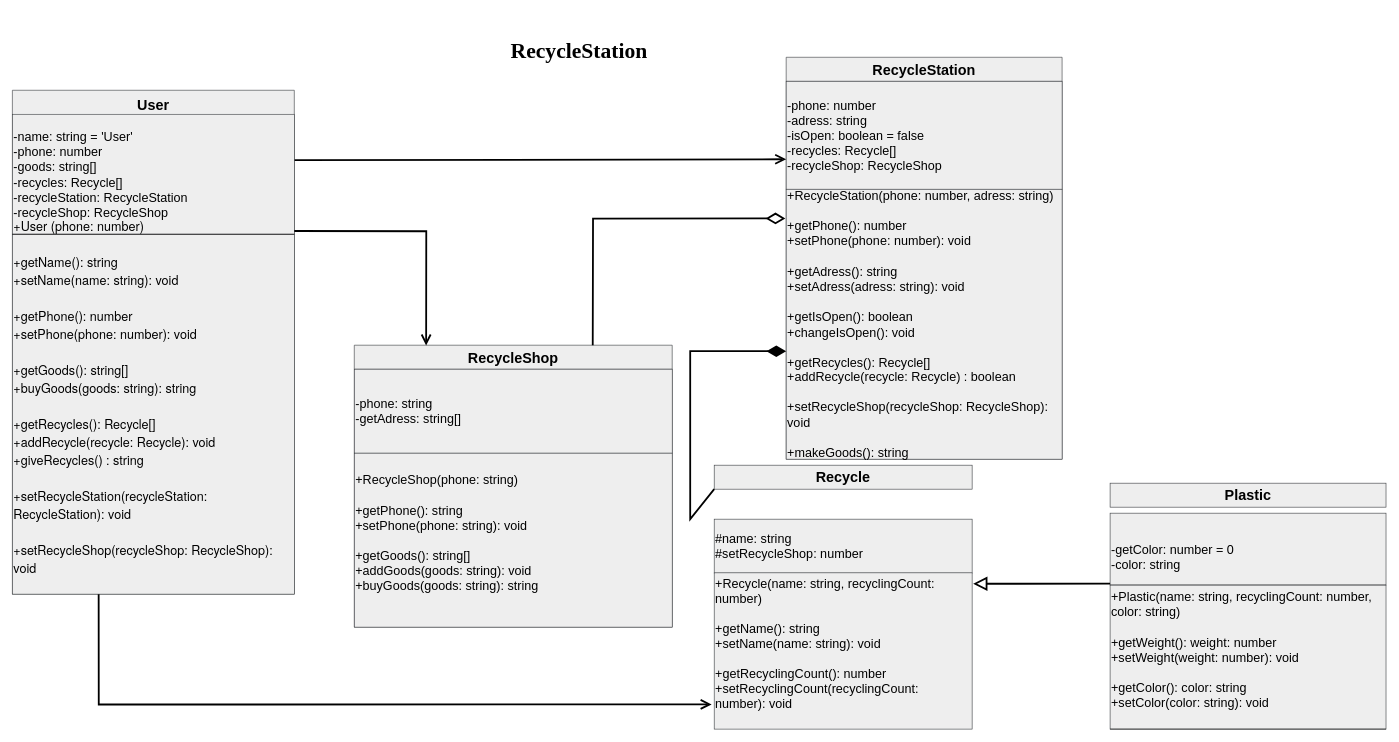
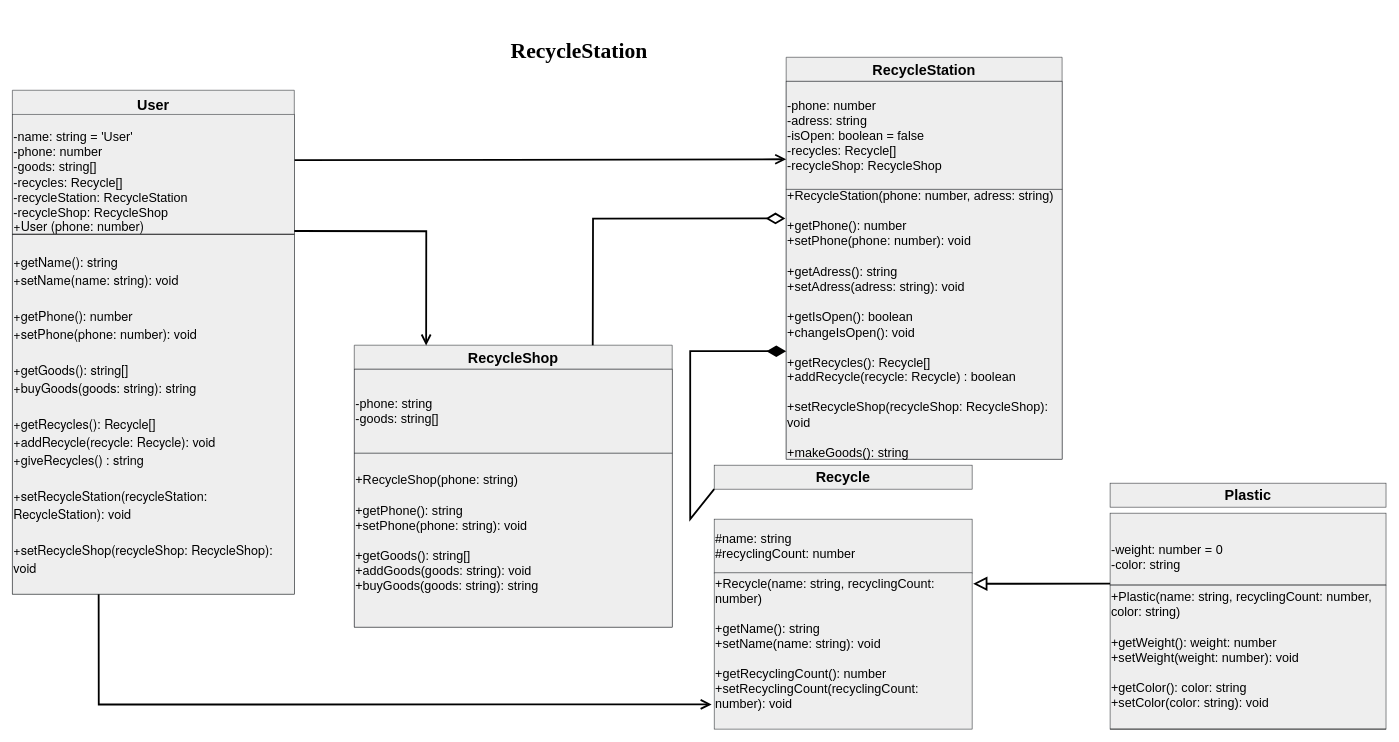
  <mxCell id="0" />
  <mxCell id="1" parent="0" />
  <mxCell id="2" value="User" style="swimlane;fontStyle=1;align=center;verticalAlign=top;childLayout=stackLayout;horizontal=1;startSize=40;horizontalStack=0;resizeParent=1;resizeLast=0;collapsible=1;marginBottom=0;rounded=0;shadow=0;strokeWidth=1;fillColor=#eeeeee;strokeColor=#36393d;spacing=5;swimlaneLine=0;fontSize=24;" parent="1" vertex="1"><mxGeometry x="20" y="150" width="470" height="840" as="geometry"><mxRectangle x="230" y="140" width="160" height="26" as="alternateBounds" /></mxGeometry></mxCell>
  <mxCell id="3" value="&lt;font style=&quot;font-size: 21px&quot;&gt;-name: string = 'User'&lt;br&gt;-phone: number&lt;br&gt;-goods: string[]&lt;br&gt;-recycles: Recycle[]&lt;br&gt;-recycleStation: RecycleStation&lt;br&gt;-recycleShop: RecycleShop&lt;br&gt;&lt;/font&gt;" style="text;html=1;align=left;verticalAlign=middle;whiteSpace=wrap;rounded=0;labelBackgroundColor=none;labelBorderColor=none;fillColor=#eeeeee;strokeColor=#36393d;" vertex="1" parent="2"><mxGeometry y="40" width="470" height="200" as="geometry" /></mxCell>
  <mxCell id="4" value="&lt;p class=&quot;p1&quot; style=&quot;margin: 0px ; font-stretch: normal ; line-height: normal ; font-family: &amp;#34;helvetica neue&amp;#34; ; font-size: 21px&quot;&gt;&lt;font style=&quot;font-size: 21px&quot;&gt;+User (phone: number)&lt;/font&gt;&lt;/p&gt;&lt;p class=&quot;p1&quot; style=&quot;margin: 0px ; font-stretch: normal ; line-height: normal ; font-family: &amp;#34;helvetica neue&amp;#34; ; font-size: 21px&quot;&gt;&lt;font style=&quot;font-size: 21px&quot;&gt;&lt;br&gt;&lt;/font&gt;&lt;/p&gt;&lt;p class=&quot;p1&quot; style=&quot;margin: 0px ; font-stretch: normal ; line-height: normal ; font-family: &amp;#34;helvetica neue&amp;#34; ; font-size: 21px&quot;&gt;&lt;font style=&quot;font-size: 21px&quot;&gt;+getName(): string&lt;/font&gt;&lt;/p&gt;&lt;p class=&quot;p1&quot; style=&quot;margin: 0px ; font-stretch: normal ; line-height: normal ; font-family: &amp;#34;helvetica neue&amp;#34; ; font-size: 21px&quot;&gt;&lt;font style=&quot;font-size: 21px&quot;&gt;+setName(name: string): void&lt;/font&gt;&lt;/p&gt;&lt;p class=&quot;p1&quot; style=&quot;margin: 0px ; font-stretch: normal ; line-height: normal ; font-family: &amp;#34;helvetica neue&amp;#34; ; font-size: 21px&quot;&gt;&lt;font style=&quot;font-size: 21px&quot;&gt;&lt;br&gt;&lt;/font&gt;&lt;/p&gt;&lt;p class=&quot;p1&quot; style=&quot;margin: 0px ; font-stretch: normal ; line-height: normal ; font-family: &amp;#34;helvetica neue&amp;#34; ; font-size: 21px&quot;&gt;&lt;font style=&quot;font-size: 21px&quot;&gt;+getPhone(): number&lt;/font&gt;&lt;/p&gt;&lt;p class=&quot;p1&quot; style=&quot;margin: 0px ; font-stretch: normal ; line-height: normal ; font-family: &amp;#34;helvetica neue&amp;#34; ; font-size: 21px&quot;&gt;&lt;font style=&quot;font-size: 21px&quot;&gt;+setPhone(phone: number): void&lt;/font&gt;&lt;/p&gt;&lt;p class=&quot;p1&quot; style=&quot;margin: 0px ; font-stretch: normal ; line-height: normal ; font-family: &amp;#34;helvetica neue&amp;#34; ; font-size: 21px&quot;&gt;&lt;font style=&quot;font-size: 21px&quot;&gt;&lt;br&gt;&lt;/font&gt;&lt;/p&gt;&lt;p class=&quot;p1&quot; style=&quot;margin: 0px ; font-stretch: normal ; line-height: normal ; font-family: &amp;#34;helvetica neue&amp;#34; ; font-size: 21px&quot;&gt;&lt;font style=&quot;font-size: 21px&quot;&gt;&lt;/font&gt;&lt;/p&gt;&lt;p class=&quot;p1&quot; style=&quot;margin: 0px ; font-stretch: normal ; line-height: normal ; font-family: &amp;#34;helvetica neue&amp;#34; ; font-size: 21px&quot;&gt;+getGoods(): string[]&lt;/p&gt;&lt;p class=&quot;p1&quot; style=&quot;margin: 0px ; font-stretch: normal ; line-height: normal ; font-family: &amp;#34;helvetica neue&amp;#34; ; font-size: 21px&quot;&gt;+buyGoods(goods: string): string&lt;/p&gt;&lt;p class=&quot;p1&quot; style=&quot;margin: 0px ; font-stretch: normal ; line-height: normal ; font-family: &amp;#34;helvetica neue&amp;#34; ; font-size: 21px&quot;&gt;&lt;br&gt;&lt;/p&gt;&lt;p class=&quot;p1&quot; style=&quot;margin: 0px ; font-stretch: normal ; line-height: normal ; font-family: &amp;#34;helvetica neue&amp;#34; ; font-size: 21px&quot;&gt;+getRecycles(): Recycle[]&lt;/p&gt;&lt;p class=&quot;p1&quot; style=&quot;margin: 0px ; font-stretch: normal ; line-height: normal ; font-family: &amp;#34;helvetica neue&amp;#34; ; font-size: 21px&quot;&gt;+addRecycle(recycle: Recycle): void&lt;br&gt;&lt;/p&gt;&lt;p class=&quot;p1&quot; style=&quot;margin: 0px ; font-stretch: normal ; line-height: normal ; font-family: &amp;#34;helvetica neue&amp;#34; ; font-size: 21px&quot;&gt;+giveRecycles() : string&lt;/p&gt;&lt;p class=&quot;p1&quot; style=&quot;margin: 0px ; font-stretch: normal ; line-height: normal ; font-family: &amp;#34;helvetica neue&amp;#34; ; font-size: 21px&quot;&gt;&lt;br&gt;&lt;/p&gt;&lt;p class=&quot;p1&quot; style=&quot;margin: 0px ; font-stretch: normal ; line-height: normal ; font-family: &amp;#34;helvetica neue&amp;#34; ; font-size: 21px&quot;&gt;+setRecycleStation(recycleStation: RecycleStation): void&lt;br&gt;&lt;/p&gt;&lt;p class=&quot;p1&quot; style=&quot;margin: 0px ; font-stretch: normal ; line-height: normal ; font-family: &amp;#34;helvetica neue&amp;#34; ; font-size: 21px&quot;&gt;&lt;br&gt;&lt;/p&gt;&lt;p class=&quot;p1&quot; style=&quot;margin: 0px ; font-stretch: normal ; line-height: normal ; font-family: &amp;#34;helvetica neue&amp;#34; ; font-size: 21px&quot;&gt;+setRecycleShop(recycleShop: RecycleShop): void&lt;/p&gt;&lt;p class=&quot;p1&quot; style=&quot;margin: 0px ; font-stretch: normal ; line-height: normal ; font-family: &amp;#34;helvetica neue&amp;#34; ; font-size: 21px&quot;&gt;&lt;br&gt;&lt;/p&gt;&lt;p class=&quot;p1&quot; style=&quot;margin: 0px ; font-stretch: normal ; line-height: normal ; font-family: &amp;#34;helvetica neue&amp;#34; ; font-size: 21px&quot;&gt;&lt;br&gt;&lt;/p&gt;" style="text;html=1;strokeColor=#36393d;fillColor=#eeeeee;align=left;verticalAlign=middle;whiteSpace=wrap;rounded=0;labelBackgroundColor=none;labelBorderColor=none;fontSize=12;" vertex="1" parent="2"><mxGeometry y="240" width="470" height="600" as="geometry" /></mxCell>
  <mxCell id="5" value="" style="endArrow=none;html=1;rounded=0;exitX=0;exitY=1;exitDx=0;exitDy=0;entryX=1;entryY=1;entryDx=0;entryDy=0;" edge="1" parent="2" source="3" target="3"><mxGeometry width="50" height="50" relative="1" as="geometry"><mxPoint x="120" y="50" as="sourcePoint" /><mxPoint x="170" as="targetPoint" /></mxGeometry></mxCell>
  <mxCell id="6" style="edgeStyle=orthogonalEdgeStyle;rounded=0;orthogonalLoop=1;jettySize=auto;html=1;exitX=0.5;exitY=1;exitDx=0;exitDy=0;fontFamily=Times New Roman;fontSize=20;" edge="1" parent="2" source="4" target="4"><mxGeometry relative="1" as="geometry" /></mxCell>
  <mxCell id="7" value="RecycleShop" style="swimlane;fontStyle=1;align=center;verticalAlign=top;childLayout=stackLayout;horizontal=1;startSize=40;horizontalStack=0;resizeParent=1;resizeLast=0;collapsible=1;marginBottom=0;rounded=0;shadow=0;strokeWidth=1;fillColor=#eeeeee;strokeColor=#36393d;fontSize=24;" parent="1" vertex="1"><mxGeometry x="590" y="575" width="530" height="470" as="geometry"><mxRectangle x="130" y="380" width="160" height="26" as="alternateBounds" /></mxGeometry></mxCell>
- <mxCell id="8" value="&lt;font style=&quot;font-size: 21px&quot;&gt;-phone: string&lt;br&gt;-getAdress: string[]&lt;br&gt;&lt;/font&gt;" style="text;html=1;strokeColor=#36393d;fillColor=#eeeeee;align=left;verticalAlign=middle;whiteSpace=wrap;rounded=0;labelBackgroundColor=none;labelBorderColor=none;fontSize=12;" vertex="1" parent="7"><mxGeometry y="40" width="530" height="140" as="geometry" /></mxCell>
+ <mxCell id="8" value="&lt;font style=&quot;font-size: 21px&quot;&gt;-phone: string&lt;br&gt;-goods: string[]&lt;br&gt;&lt;/font&gt;" style="text;html=1;strokeColor=#36393d;fillColor=#eeeeee;align=left;verticalAlign=middle;whiteSpace=wrap;rounded=0;labelBackgroundColor=none;labelBorderColor=none;fontSize=12;" vertex="1" parent="7"><mxGeometry y="40" width="530" height="140" as="geometry" /></mxCell>
  <mxCell id="9" value="&lt;font style=&quot;font-size: 21px&quot;&gt;+RecycleShop(phone: string)&lt;br&gt;&lt;br&gt;+getPhone(): string&lt;br&gt;+setPhone(phone: string): void&lt;br&gt;&lt;br&gt;+getGoods(): string[]&lt;br&gt;+addGoods(goods: string): void&lt;br&gt;+buyGoods(goods: string): string&lt;br&gt;&lt;br&gt;&lt;/font&gt;" style="text;html=1;strokeColor=#36393d;fillColor=#eeeeee;align=left;verticalAlign=middle;whiteSpace=wrap;rounded=0;labelBackgroundColor=none;labelBorderColor=none;fontSize=12;" vertex="1" parent="7"><mxGeometry y="180" width="530" height="290" as="geometry" /></mxCell>
  <mxCell id="10" style="edgeStyle=orthogonalEdgeStyle;rounded=0;orthogonalLoop=1;jettySize=auto;html=1;exitX=0.5;exitY=1;exitDx=0;exitDy=0;fontFamily=Times New Roman;fontSize=20;" edge="1" parent="7" source="9" target="9"><mxGeometry relative="1" as="geometry" /></mxCell>
  <mxCell id="11" value="RecycleStation" style="swimlane;fontStyle=1;align=center;verticalAlign=top;childLayout=stackLayout;horizontal=1;startSize=40;horizontalStack=0;resizeParent=1;resizeLast=0;collapsible=1;marginBottom=0;rounded=0;shadow=0;strokeWidth=1;fillColor=#eeeeee;strokeColor=#36393d;fontSize=24;" parent="1" vertex="1"><mxGeometry x="1310" y="95" width="460" height="670" as="geometry"><mxRectangle x="550" y="140" width="160" height="26" as="alternateBounds" /></mxGeometry></mxCell>
  <mxCell id="12" value="&lt;font style=&quot;font-size: 21px&quot;&gt;-phone: number&lt;br&gt;&lt;/font&gt;&lt;div style=&quot;font-size: 21px&quot;&gt;&lt;span&gt;&lt;font style=&quot;font-size: 21px&quot;&gt;-adress: string&lt;/font&gt;&lt;/span&gt;&lt;/div&gt;&lt;div style=&quot;font-size: 21px&quot;&gt;&lt;font style=&quot;font-size: 21px&quot;&gt;-isOpen: boolean = false&lt;/font&gt;&lt;/div&gt;&lt;div style=&quot;font-size: 21px&quot;&gt;&lt;font style=&quot;font-size: 21px&quot;&gt;-recycles: Recycle[]&lt;/font&gt;&lt;/div&gt;&lt;div style=&quot;font-size: 21px&quot;&gt;&lt;font style=&quot;font-size: 21px&quot;&gt;-recycleShop: RecycleShop&lt;/font&gt;&lt;/div&gt;" style="text;html=1;strokeColor=#36393d;fillColor=#eeeeee;align=left;verticalAlign=middle;whiteSpace=wrap;rounded=0;labelBackgroundColor=none;labelBorderColor=none;fontSize=12;" vertex="1" parent="11"><mxGeometry y="40" width="460" height="180" as="geometry" /></mxCell>
  <mxCell id="13" value="&lt;font style=&quot;font-size: 21px&quot;&gt;+RecycleStation(phone: number, adress: string)&lt;br&gt;&lt;br&gt;+getPhone(): number&lt;br&gt;+setPhone(phone: number): void&lt;br&gt;&lt;br&gt;+getAdress(): string&lt;br&gt;+setAdress(adress: string): void&lt;br&gt;&lt;br&gt;+getIsOpen(): boolean&lt;br&gt;+changeIsOpen(): void&lt;br&gt;&lt;br&gt;+getRecycles(): Recycle[]&lt;br&gt;+addRecycle(recycle: Recycle) : boolean&lt;br&gt;&lt;br&gt;+setRecycleShop(recycleShop: RecycleShop): void&lt;br&gt;&lt;br&gt;+makeGoods(): string&lt;br&gt;&lt;/font&gt;" style="text;html=1;strokeColor=#36393d;fillColor=#eeeeee;align=left;verticalAlign=middle;whiteSpace=wrap;rounded=0;labelBackgroundColor=none;labelBorderColor=none;fontSize=12;" vertex="1" parent="11"><mxGeometry y="220" width="460" height="450" as="geometry" /></mxCell>
  <mxCell id="14" value="&lt;b&gt;&lt;font style=&quot;font-size: 24px&quot;&gt;Recycle&lt;/font&gt;&lt;/b&gt;" style="text;html=1;strokeColor=#36393d;fillColor=#eeeeee;align=center;verticalAlign=middle;whiteSpace=wrap;rounded=0;labelBackgroundColor=none;labelBorderColor=none;fontSize=12;" vertex="1" parent="1"><mxGeometry x="1190" y="775" width="430" height="40" as="geometry" /></mxCell>
- <mxCell id="15" value="&lt;span style=&quot;font-size: 21px&quot;&gt;&lt;br&gt;#name: string&lt;/span&gt;&lt;span style=&quot;font-size: 21px&quot;&gt;&lt;br&gt;#setRecycleShop: number&lt;br&gt;&lt;br&gt;&lt;/span&gt;" style="text;html=1;strokeColor=#36393d;fillColor=#eeeeee;align=left;verticalAlign=middle;whiteSpace=wrap;rounded=0;labelBackgroundColor=none;labelBorderColor=none;fontSize=12;" vertex="1" parent="1"><mxGeometry x="1190" y="865" width="430" height="90" as="geometry" /></mxCell>
+ <mxCell id="15" value="&lt;span style=&quot;font-size: 21px&quot;&gt;&lt;br&gt;#name: string&lt;/span&gt;&lt;span style=&quot;font-size: 21px&quot;&gt;&lt;br&gt;#recyclingCount: number&lt;br&gt;&lt;br&gt;&lt;/span&gt;" style="text;html=1;strokeColor=#36393d;fillColor=#eeeeee;align=left;verticalAlign=middle;whiteSpace=wrap;rounded=0;labelBackgroundColor=none;labelBorderColor=none;fontSize=12;" vertex="1" parent="1"><mxGeometry x="1190" y="865" width="430" height="90" as="geometry" /></mxCell>
  <mxCell id="16" value="&lt;div style=&quot;font-size: 21px&quot;&gt;&lt;font style=&quot;font-size: 21px&quot;&gt;+Recycle(name: string, recyclingCount: number)&lt;/font&gt;&lt;/div&gt;&lt;div style=&quot;font-size: 21px&quot;&gt;&lt;font style=&quot;font-size: 21px&quot;&gt;&lt;br&gt;&lt;/font&gt;&lt;/div&gt;&lt;div style=&quot;font-size: 21px&quot;&gt;&lt;font style=&quot;font-size: 21px&quot;&gt;+getName(): string&lt;/font&gt;&lt;/div&gt;&lt;div style=&quot;font-size: 21px&quot;&gt;&lt;font style=&quot;font-size: 21px&quot;&gt;+setName(name: string): void&lt;/font&gt;&lt;/div&gt;&lt;div style=&quot;font-size: 21px&quot;&gt;&lt;font style=&quot;font-size: 21px&quot;&gt;&lt;br&gt;&lt;/font&gt;&lt;/div&gt;&lt;div style=&quot;font-size: 21px&quot;&gt;+getRecyclingCount(): number&lt;/div&gt;&lt;div style=&quot;font-size: 21px&quot;&gt;+setRecyclingCount(recyclingCount: number): void&lt;/div&gt;&lt;div style=&quot;font-size: 21px&quot;&gt;&lt;br&gt;&lt;/div&gt;" style="text;html=1;strokeColor=#36393d;fillColor=#eeeeee;align=left;verticalAlign=middle;whiteSpace=wrap;rounded=0;labelBackgroundColor=none;labelBorderColor=none;fontSize=12;" vertex="1" parent="1"><mxGeometry x="1190" y="954.5" width="430" height="260.5" as="geometry" /></mxCell>
  <mxCell id="17" value="&lt;b&gt;&lt;font style=&quot;font-size: 24px&quot;&gt;Plastic&lt;/font&gt;&lt;/b&gt;" style="text;html=1;strokeColor=#36393d;fillColor=#eeeeee;align=center;verticalAlign=middle;whiteSpace=wrap;rounded=0;labelBackgroundColor=none;labelBorderColor=none;fontSize=12;" vertex="1" parent="1"><mxGeometry x="1850" y="805" width="460" height="40" as="geometry" /></mxCell>
- <mxCell id="18" value="&lt;font style=&quot;font-size: 21px&quot;&gt;&lt;br&gt;-getColor: number = 0&lt;br&gt;-color: string&lt;br&gt;&lt;/font&gt;" style="text;html=1;strokeColor=#36393d;fillColor=#eeeeee;align=left;verticalAlign=middle;whiteSpace=wrap;rounded=0;labelBackgroundColor=none;labelBorderColor=none;fontSize=12;" vertex="1" parent="1"><mxGeometry x="1850" y="855" width="460" height="120" as="geometry" /></mxCell>
+ <mxCell id="18" value="&lt;font style=&quot;font-size: 21px&quot;&gt;&lt;br&gt;-weight: number = 0&lt;br&gt;-color: string&lt;br&gt;&lt;/font&gt;" style="text;html=1;strokeColor=#36393d;fillColor=#eeeeee;align=left;verticalAlign=middle;whiteSpace=wrap;rounded=0;labelBackgroundColor=none;labelBorderColor=none;fontSize=12;" vertex="1" parent="1"><mxGeometry x="1850" y="855" width="460" height="120" as="geometry" /></mxCell>
  <mxCell id="19" value="" style="endArrow=none;html=1;rounded=0;fontSize=12;exitX=0;exitY=1;exitDx=0;exitDy=0;entryX=1;entryY=1;entryDx=0;entryDy=0;" edge="1" parent="1" source="18" target="18"><mxGeometry width="50" height="50" relative="1" as="geometry"><mxPoint x="1880" y="1085" as="sourcePoint" /><mxPoint x="1930" y="1035" as="targetPoint" /></mxGeometry></mxCell>
  <mxCell id="20" value="&lt;font style=&quot;font-size: 21px&quot;&gt;+Plastic(name: string, recyclingCount: number, color: string)&lt;br&gt;&lt;br&gt;+getWeight(): weight: number&lt;br&gt;+setWeight(weight: number): void&lt;br&gt;&lt;br&gt;+getColor(): color: string&lt;br&gt;+setColor(color: string): void&lt;br&gt;&lt;br&gt;&lt;/font&gt;" style="text;html=1;strokeColor=#36393d;fillColor=#eeeeee;align=left;verticalAlign=middle;whiteSpace=wrap;rounded=0;labelBackgroundColor=none;labelBorderColor=none;fontSize=12;" vertex="1" parent="1"><mxGeometry x="1850" y="975" width="460" height="240" as="geometry" /></mxCell>
  <mxCell id="21" value="" style="endArrow=none;html=1;rounded=0;fontSize=12;exitX=0;exitY=1;exitDx=0;exitDy=0;entryX=1;entryY=1;entryDx=0;entryDy=0;" edge="1" parent="1" source="20" target="20"><mxGeometry width="50" height="50" relative="1" as="geometry"><mxPoint x="2050" y="1275" as="sourcePoint" /><mxPoint x="2100" y="1225" as="targetPoint" /></mxGeometry></mxCell>
  <mxCell id="22" value="&lt;font style=&quot;font-size: 36px&quot; face=&quot;Times New Roman&quot;&gt;&lt;b&gt;RecycleStation&lt;/b&gt;&lt;/font&gt;" style="text;html=1;strokeColor=none;fillColor=none;align=center;verticalAlign=middle;whiteSpace=wrap;rounded=0;labelBackgroundColor=none;labelBorderColor=none;fontSize=12;" vertex="1" parent="1"><mxGeometry x="750" y="20" width="430" height="130" as="geometry" /></mxCell>
  <mxCell id="23" value="" style="endArrow=open;endFill=1;endSize=12;html=1;rounded=0;fontFamily=Times New Roman;fontSize=21;strokeWidth=3;jumpSize=4;exitX=1.001;exitY=0.383;exitDx=0;exitDy=0;exitPerimeter=0;entryX=0;entryY=0.722;entryDx=0;entryDy=0;entryPerimeter=0;" edge="1" parent="1" source="3" target="12"><mxGeometry width="160" relative="1" as="geometry"><mxPoint x="1160" y="525" as="sourcePoint" /><mxPoint x="1310" y="307" as="targetPoint" /><Array as="points" /></mxGeometry></mxCell>
  <mxCell id="24" value="" style="endArrow=open;endFill=0;endSize=12;html=1;fontFamily=Times New Roman;fontSize=21;strokeWidth=3;jumpSize=4;rounded=0;exitX=1;exitY=0.973;exitDx=0;exitDy=0;exitPerimeter=0;entryX=0.226;entryY=0.001;entryDx=0;entryDy=0;entryPerimeter=0;" edge="1" parent="1" source="3" target="7"><mxGeometry width="160" relative="1" as="geometry"><mxPoint x="269" y="775" as="sourcePoint" /><mxPoint x="700" y="575" as="targetPoint" /><Array as="points"><mxPoint x="710" y="385" /></Array></mxGeometry></mxCell>
  <mxCell id="25" value="" style="endArrow=diamondThin;endFill=1;endSize=24;html=1;rounded=0;fontFamily=Times New Roman;fontSize=21;strokeWidth=3;jumpSize=4;exitX=0;exitY=1;exitDx=0;exitDy=0;" edge="1" parent="1" source="14"><mxGeometry width="160" relative="1" as="geometry"><mxPoint x="1110" y="945" as="sourcePoint" /><mxPoint x="1310" as="targetPoint" y="585" /><Array as="points"><mxPoint x="1150" y="865" /><mxPoint x="1150" y="585" /></Array></mxGeometry></mxCell>
  <mxCell id="26" value="" style="endArrow=block;endSize=16;endFill=0;html=1;rounded=0;fontFamily=Times New Roman;fontSize=21;strokeWidth=3;jumpSize=4;entryX=1.004;entryY=0.07;entryDx=0;entryDy=0;exitX=0;exitY=0.979;exitDx=0;exitDy=0;entryPerimeter=0;exitPerimeter=0;" edge="1" parent="1" source="18" target="16"><mxGeometry width="160" relative="1" as="geometry"><mxPoint x="1985" y="848" as="sourcePoint" /><mxPoint x="1120" y="745" as="targetPoint" /></mxGeometry></mxCell>
  <mxCell id="27" value="" style="endArrow=open;endFill=1;endSize=12;html=1;rounded=0;fontFamily=Times New Roman;fontSize=21;strokeWidth=3;jumpSize=4;entryX=-0.01;entryY=0.842;entryDx=0;entryDy=0;entryPerimeter=0;exitX=0.306;exitY=1;exitDx=0;exitDy=0;exitPerimeter=0;" edge="1" parent="1" source="4" target="16"><mxGeometry width="160" relative="1" as="geometry"><mxPoint x="100" y="995" as="sourcePoint" /><mxPoint x="950" y="715" as="targetPoint" /><Array as="points"><mxPoint x="164" y="1174" /></Array></mxGeometry></mxCell>
  <mxCell id="28" value="" style="endArrow=diamondThin;endFill=0;endSize=24;html=1;rounded=0;fontFamily=Times New Roman;fontSize=21;strokeWidth=3;jumpSize=4;exitX=0.75;exitY=0;exitDx=0;exitDy=0;entryX=-0.003;entryY=0.108;entryDx=0;entryDy=0;entryPerimeter=0;" edge="1" parent="1" source="7" target="13"><mxGeometry width="160" relative="1" as="geometry"><mxPoint x="980" y="645" as="sourcePoint" /><mxPoint x="1140" y="645" as="targetPoint" /><Array as="points"><mxPoint x="988" y="364" /></Array></mxGeometry></mxCell>
